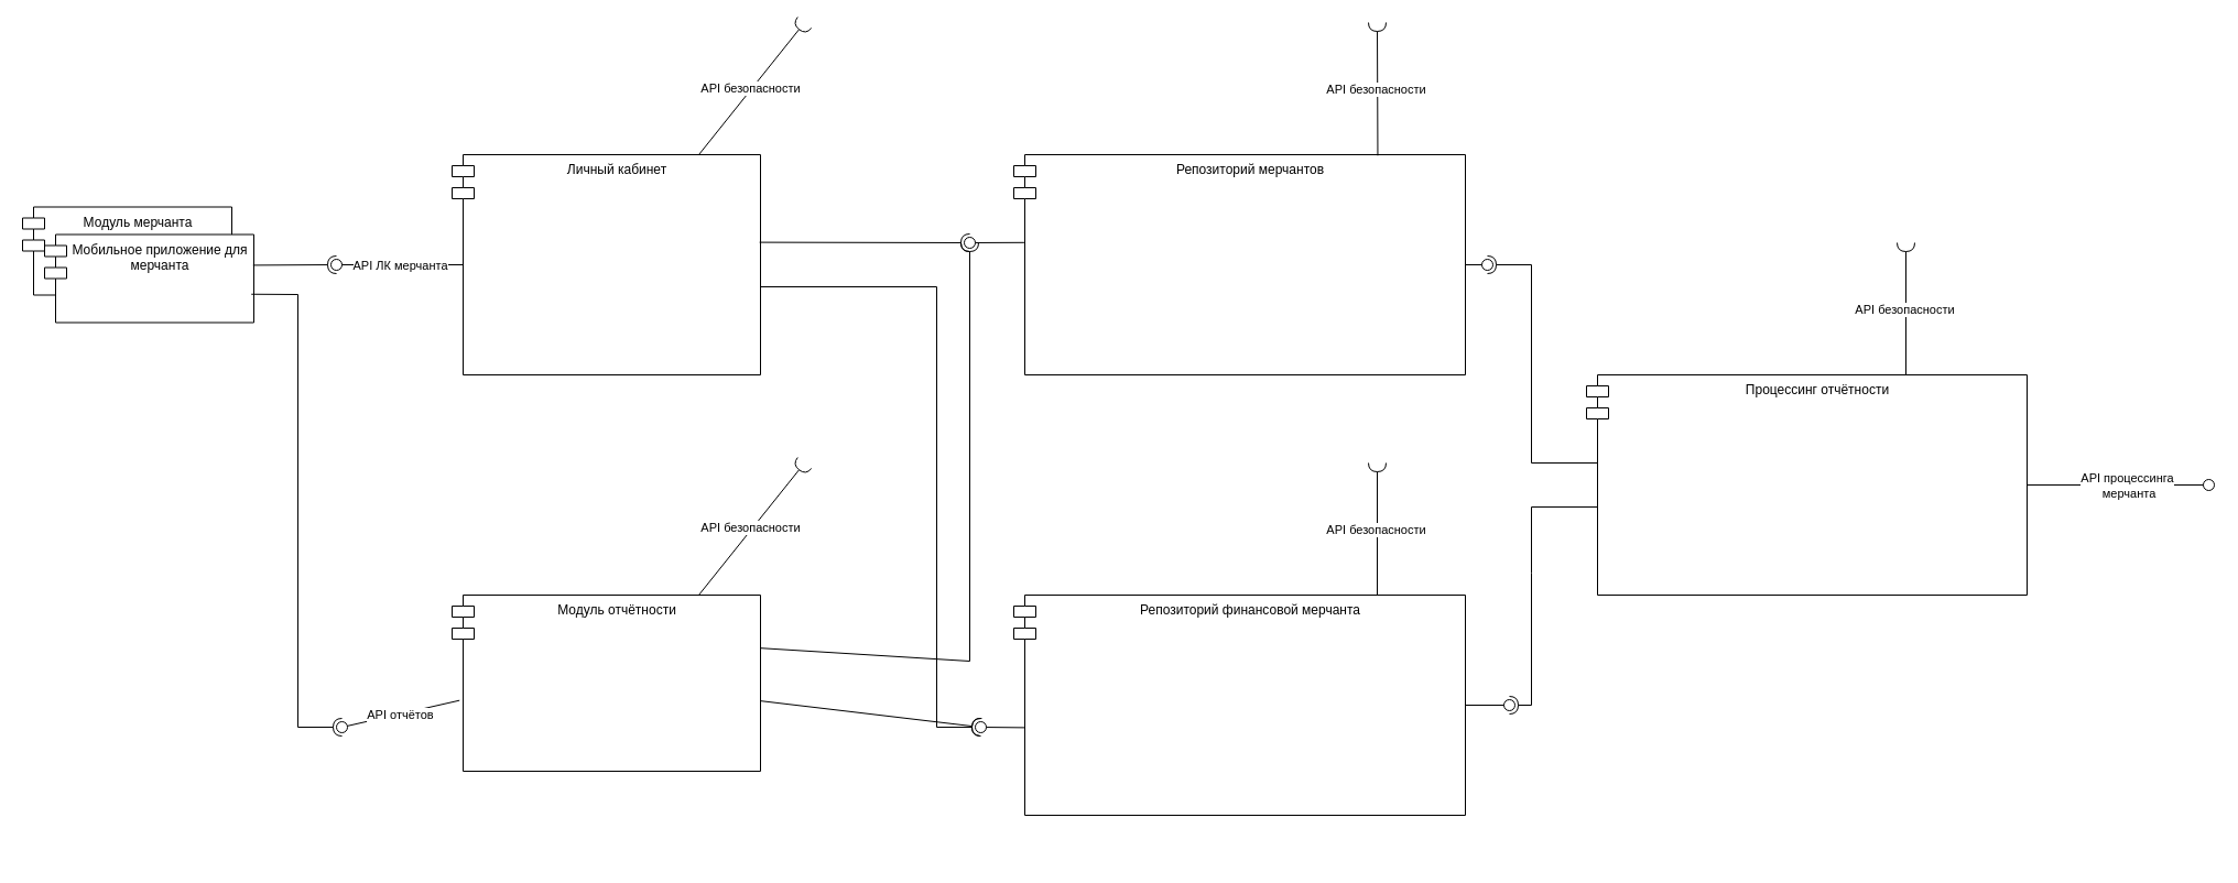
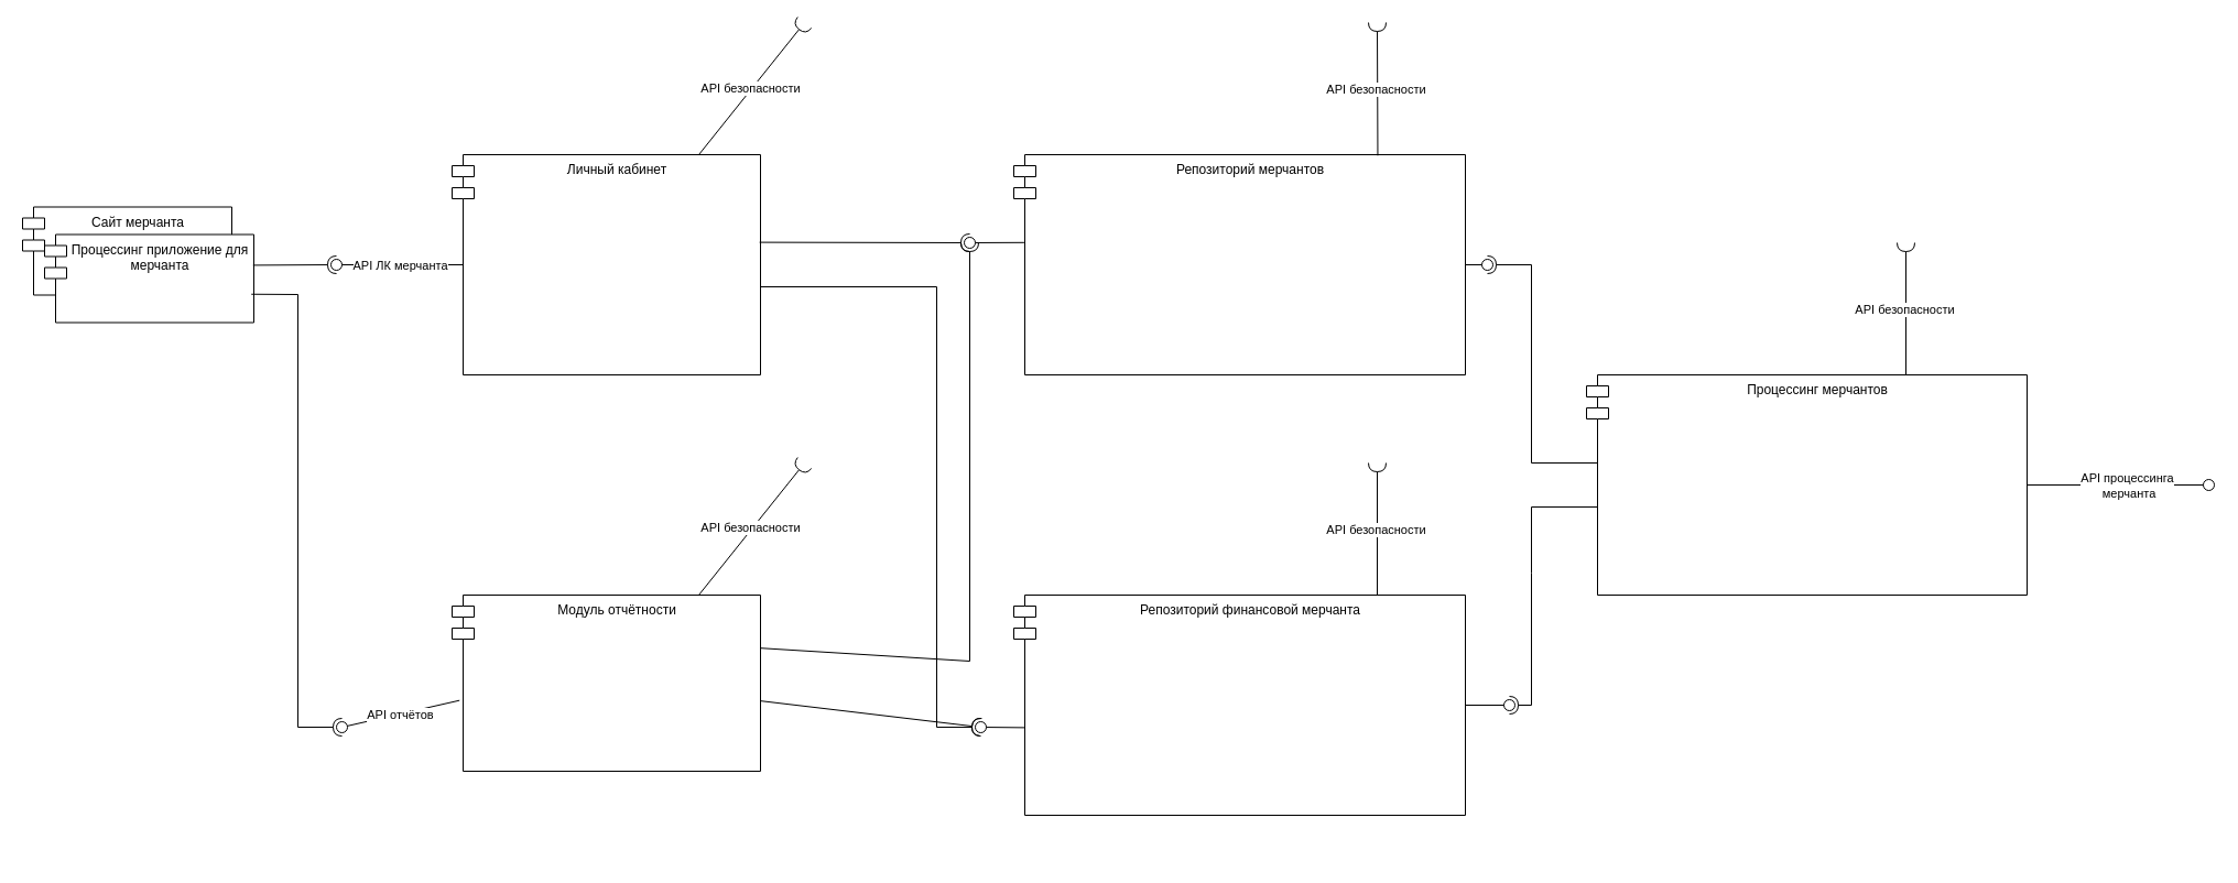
  <mxCell id="0" style=";html=1;" />
  <mxCell id="1" style=";html=1;" parent="0" />
  <mxCell id="2" value="Репозиторий мерчантов" style="shape=module;align=left;spacingLeft=20;align=center;verticalAlign=top;whiteSpace=wrap;html=1;" vertex="1" parent="1"><mxGeometry x="920" y="140" width="410" height="200" as="geometry" /></mxCell>
  <mxCell id="3" value="Личный кабинет" style="shape=module;align=left;spacingLeft=20;align=center;verticalAlign=top;whiteSpace=wrap;html=1;" vertex="1" parent="1"><mxGeometry x="410" y="140" width="280" height="200" as="geometry" /></mxCell>
  <mxCell id="4" value="Репозиторий финансовой мерчанта" style="shape=module;align=left;spacingLeft=20;align=center;verticalAlign=top;whiteSpace=wrap;html=1;" vertex="1" parent="1"><mxGeometry x="920" y="540" width="410" height="200" as="geometry" /></mxCell>
  <mxCell id="5" value="Модуль отчётности" style="shape=module;align=left;spacingLeft=20;align=center;verticalAlign=top;whiteSpace=wrap;html=1;" vertex="1" parent="1"><mxGeometry x="410" y="540" width="280" height="160" as="geometry" /></mxCell>
- <mxCell id="6" value="Процессинг отчётности" style="shape=module;align=left;spacingLeft=20;align=center;verticalAlign=top;whiteSpace=wrap;html=1;" vertex="1" parent="1"><mxGeometry x="1440" y="340" width="400" height="200" as="geometry" /></mxCell>
+ <mxCell id="6" value="Процессинг мерчантов" style="shape=module;align=left;spacingLeft=20;align=center;verticalAlign=top;whiteSpace=wrap;html=1;" vertex="1" parent="1"><mxGeometry x="1440" y="340" width="400" height="200" as="geometry" /></mxCell>
  <mxCell id="7" value="" style="rounded=0;orthogonalLoop=1;jettySize=auto;html=1;endArrow=halfCircle;endFill=0;endSize=6;strokeWidth=1;sketch=0;" edge="1" target="9" parent="1"><mxGeometry relative="1" as="geometry"><mxPoint x="1450" y="420" as="sourcePoint" /><Array as="points"><mxPoint x="1390" y="420" /><mxPoint x="1390" y="240" /></Array></mxGeometry></mxCell>
  <mxCell id="8" value="" style="rounded=0;orthogonalLoop=1;jettySize=auto;html=1;endArrow=oval;endFill=0;sketch=0;sourcePerimeterSpacing=0;targetPerimeterSpacing=0;endSize=10;" edge="1" target="9" parent="1"><mxGeometry relative="1" as="geometry"><mxPoint x="1330" y="240" as="sourcePoint" /></mxGeometry></mxCell>
  <mxCell id="9" value="" style="ellipse;whiteSpace=wrap;html=1;align=center;aspect=fixed;fillColor=none;strokeColor=none;resizable=0;perimeter=centerPerimeter;rotatable=0;allowArrows=0;points=[];outlineConnect=1;" vertex="1" parent="1"><mxGeometry x="1345" y="235" width="10" height="10" as="geometry" /></mxCell>
  <mxCell id="10" value="" style="rounded=0;orthogonalLoop=1;jettySize=auto;html=1;endArrow=halfCircle;endFill=0;endSize=6;strokeWidth=1;sketch=0;exitX=0.025;exitY=0.6;exitDx=0;exitDy=0;exitPerimeter=0;" edge="1" parent="1" source="6"><mxGeometry relative="1" as="geometry"><mxPoint x="1370" y="525" as="sourcePoint" /><mxPoint x="1370" y="640" as="targetPoint" /><Array as="points"><mxPoint x="1390" y="460" /><mxPoint x="1390" y="520" /><mxPoint x="1390" y="640" /></Array></mxGeometry></mxCell>
  <mxCell id="11" value="" style="rounded=0;orthogonalLoop=1;jettySize=auto;html=1;endArrow=oval;endFill=0;sketch=0;sourcePerimeterSpacing=0;targetPerimeterSpacing=0;endSize=10;exitX=1;exitY=0.5;exitDx=0;exitDy=0;" edge="1" parent="1" source="4"><mxGeometry relative="1" as="geometry"><mxPoint x="1330" y="525" as="sourcePoint" /><mxPoint x="1370" y="640" as="targetPoint" /></mxGeometry></mxCell>
  <mxCell id="12" value="" style="ellipse;whiteSpace=wrap;html=1;align=center;aspect=fixed;fillColor=none;strokeColor=none;resizable=0;perimeter=centerPerimeter;rotatable=0;allowArrows=0;points=[];outlineConnect=1;" vertex="1" parent="1"><mxGeometry x="1390" y="510" width="10" height="10" as="geometry" /></mxCell>
  <mxCell id="13" value="" style="rounded=0;orthogonalLoop=1;jettySize=auto;html=1;endArrow=halfCircle;endFill=0;endSize=6;strokeWidth=1;sketch=0;exitX=0.997;exitY=0.398;exitDx=0;exitDy=0;exitPerimeter=0;" edge="1" parent="1" source="3"><mxGeometry relative="1" as="geometry"><mxPoint x="900" y="250" as="sourcePoint" /><mxPoint x="880" y="220" as="targetPoint" /></mxGeometry></mxCell>
  <mxCell id="14" value="" style="rounded=0;orthogonalLoop=1;jettySize=auto;html=1;endArrow=oval;endFill=0;sketch=0;sourcePerimeterSpacing=0;targetPerimeterSpacing=0;endSize=10;exitX=0.023;exitY=0.399;exitDx=0;exitDy=0;exitPerimeter=0;" edge="1" parent="1" source="2"><mxGeometry relative="1" as="geometry"><mxPoint x="860" y="250" as="sourcePoint" /><mxPoint x="880" y="220" as="targetPoint" /></mxGeometry></mxCell>
  <mxCell id="15" value="" style="ellipse;whiteSpace=wrap;html=1;align=center;aspect=fixed;fillColor=none;strokeColor=none;resizable=0;perimeter=centerPerimeter;rotatable=0;allowArrows=0;points=[];outlineConnect=1;" vertex="1" parent="1"><mxGeometry x="875" y="245" width="10" height="10" as="geometry" /></mxCell>
  <mxCell id="16" value="" style="rounded=0;orthogonalLoop=1;jettySize=auto;html=1;endArrow=halfCircle;endFill=0;endSize=6;strokeWidth=1;sketch=0;exitX=1.001;exitY=0.6;exitDx=0;exitDy=0;exitPerimeter=0;" edge="1" parent="1" source="3"><mxGeometry relative="1" as="geometry"><mxPoint x="1100" y="375" as="sourcePoint" /><mxPoint x="890" y="660" as="targetPoint" /><Array as="points"><mxPoint x="850" y="260" /><mxPoint x="850" y="660" /></Array></mxGeometry></mxCell>
  <mxCell id="17" value="" style="rounded=0;orthogonalLoop=1;jettySize=auto;html=1;endArrow=oval;endFill=0;sketch=0;sourcePerimeterSpacing=0;targetPerimeterSpacing=0;endSize=10;exitX=0.024;exitY=0.602;exitDx=0;exitDy=0;exitPerimeter=0;" edge="1" parent="1" source="4"><mxGeometry relative="1" as="geometry"><mxPoint x="929" y="498" as="sourcePoint" /><mxPoint x="890" y="660" as="targetPoint" /></mxGeometry></mxCell>
  <mxCell id="18" value="" style="ellipse;whiteSpace=wrap;html=1;align=center;aspect=fixed;fillColor=none;strokeColor=none;resizable=0;perimeter=centerPerimeter;rotatable=0;allowArrows=0;points=[];outlineConnect=1;" vertex="1" parent="1"><mxGeometry x="885" y="490" width="10" height="10" as="geometry" /></mxCell>
  <mxCell id="19" value="" style="ellipse;whiteSpace=wrap;html=1;align=center;aspect=fixed;fillColor=none;strokeColor=none;resizable=0;perimeter=centerPerimeter;rotatable=0;allowArrows=0;points=[];outlineConnect=1;" vertex="1" parent="1"><mxGeometry x="830" y="610" width="10" height="10" as="geometry" /></mxCell>
  <mxCell id="20" value="" style="rounded=0;orthogonalLoop=1;jettySize=auto;html=1;endArrow=halfCircle;endFill=0;endSize=6;strokeWidth=1;sketch=0;exitX=1.001;exitY=0.601;exitDx=0;exitDy=0;exitPerimeter=0;" edge="1" parent="1" source="5"><mxGeometry relative="1" as="geometry"><mxPoint x="875" y="615" as="sourcePoint" /><mxPoint x="890" y="660" as="targetPoint" /><Array as="points" /></mxGeometry></mxCell>
  <mxCell id="21" value="" style="ellipse;whiteSpace=wrap;html=1;align=center;aspect=fixed;fillColor=none;strokeColor=none;resizable=0;perimeter=centerPerimeter;rotatable=0;allowArrows=0;points=[];outlineConnect=1;" vertex="1" parent="1"><mxGeometry x="850" y="610" width="10" height="10" as="geometry" /></mxCell>
  <mxCell id="22" value="" style="rounded=0;orthogonalLoop=1;jettySize=auto;html=1;endArrow=halfCircle;endFill=0;endSize=6;strokeWidth=1;sketch=0;exitX=0.999;exitY=0.301;exitDx=0;exitDy=0;exitPerimeter=0;" edge="1" parent="1" source="5"><mxGeometry relative="1" as="geometry"><mxPoint x="890" y="775" as="sourcePoint" /><mxPoint x="880" y="220" as="targetPoint" /><Array as="points"><mxPoint x="880" y="600" /></Array></mxGeometry></mxCell>
  <mxCell id="23" value="" style="ellipse;whiteSpace=wrap;html=1;align=center;aspect=fixed;fillColor=none;strokeColor=none;resizable=0;perimeter=centerPerimeter;rotatable=0;allowArrows=0;points=[];outlineConnect=1;" vertex="1" parent="1"><mxGeometry x="865" y="770" width="10" height="10" as="geometry" /></mxCell>
  <mxCell id="24" value="" style="rounded=0;orthogonalLoop=1;jettySize=auto;html=1;endArrow=halfCircle;endFill=0;endSize=6;strokeWidth=1;sketch=0;exitX=0.806;exitY=0.004;exitDx=0;exitDy=0;exitPerimeter=0;" edge="1" parent="1" source="2"><mxGeometry relative="1" as="geometry"><mxPoint x="1640" y="595" as="sourcePoint" /><mxPoint x="1250" y="20" as="targetPoint" /></mxGeometry></mxCell>
  <mxCell id="25" value="API безопасности" style="edgeLabel;html=1;align=center;verticalAlign=middle;resizable=0;points=[];" vertex="1" connectable="0" parent="24"><mxGeometry x="-0.001" y="2" relative="1" as="geometry"><mxPoint as="offset" /></mxGeometry></mxCell>
  <mxCell id="26" value="" style="ellipse;whiteSpace=wrap;html=1;align=center;aspect=fixed;fillColor=none;strokeColor=none;resizable=0;perimeter=centerPerimeter;rotatable=0;allowArrows=0;points=[];outlineConnect=1;" vertex="1" parent="1"><mxGeometry x="1515" y="590" width="10" height="10" as="geometry" /></mxCell>
  <mxCell id="27" value="" style="rounded=0;orthogonalLoop=1;jettySize=auto;html=1;endArrow=halfCircle;endFill=0;endSize=6;strokeWidth=1;sketch=0;" edge="1" parent="1"><mxGeometry relative="1" as="geometry"><mxPoint x="1250" y="540" as="sourcePoint" /><mxPoint x="1250" y="420" as="targetPoint" /></mxGeometry></mxCell>
  <mxCell id="28" value="API безопасности" style="edgeLabel;html=1;align=center;verticalAlign=middle;resizable=0;points=[];" vertex="1" connectable="0" parent="27"><mxGeometry x="-0.001" y="2" relative="1" as="geometry"><mxPoint as="offset" /></mxGeometry></mxCell>
  <mxCell id="29" value="" style="rounded=0;orthogonalLoop=1;jettySize=auto;html=1;endArrow=halfCircle;endFill=0;endSize=6;strokeWidth=1;sketch=0;exitX=0.799;exitY=0.002;exitDx=0;exitDy=0;exitPerimeter=0;" edge="1" parent="1" source="3"><mxGeometry relative="1" as="geometry"><mxPoint x="1300" y="181" as="sourcePoint" /><mxPoint x="730" y="20" as="targetPoint" /></mxGeometry></mxCell>
  <mxCell id="30" value="API безопасности" style="edgeLabel;html=1;align=center;verticalAlign=middle;resizable=0;points=[];" vertex="1" connectable="0" parent="29"><mxGeometry x="-0.001" y="2" relative="1" as="geometry"><mxPoint as="offset" /></mxGeometry></mxCell>
  <mxCell id="31" value="" style="rounded=0;orthogonalLoop=1;jettySize=auto;html=1;endArrow=halfCircle;endFill=0;endSize=6;strokeWidth=1;sketch=0;exitX=0.799;exitY=0.002;exitDx=0;exitDy=0;exitPerimeter=0;" edge="1" parent="1" source="5"><mxGeometry relative="1" as="geometry"><mxPoint x="750" y="521" as="sourcePoint" /><mxPoint x="730" y="420" as="targetPoint" /></mxGeometry></mxCell>
  <mxCell id="32" value="API безопасности" style="edgeLabel;html=1;align=center;verticalAlign=middle;resizable=0;points=[];" vertex="1" connectable="0" parent="31"><mxGeometry x="-0.001" y="2" relative="1" as="geometry"><mxPoint as="offset" /></mxGeometry></mxCell>
  <mxCell id="33" value="" style="rounded=0;orthogonalLoop=1;jettySize=auto;html=1;endArrow=halfCircle;endFill=0;endSize=6;strokeWidth=1;sketch=0;exitX=0.725;exitY=0.001;exitDx=0;exitDy=0;exitPerimeter=0;" edge="1" parent="1" source="6"><mxGeometry relative="1" as="geometry"><mxPoint x="1730" y="320" as="sourcePoint" /><mxPoint x="1730" y="220" as="targetPoint" /></mxGeometry></mxCell>
  <mxCell id="34" value="API безопасности" style="edgeLabel;html=1;align=center;verticalAlign=middle;resizable=0;points=[];" vertex="1" connectable="0" parent="33"><mxGeometry x="-0.001" y="2" relative="1" as="geometry"><mxPoint as="offset" /></mxGeometry></mxCell>
  <mxCell id="35" value="" style="rounded=0;orthogonalLoop=1;jettySize=auto;html=1;endArrow=oval;endFill=0;sketch=0;sourcePerimeterSpacing=0;targetPerimeterSpacing=0;endSize=10;exitX=0;exitY=0.5;exitDx=10;exitDy=0;exitPerimeter=0;" edge="1" target="37" parent="1" source="3"><mxGeometry relative="1" as="geometry"><mxPoint x="380" y="405" as="sourcePoint" /></mxGeometry></mxCell>
  <mxCell id="36" value="API ЛК мерчанта" style="edgeLabel;html=1;align=center;verticalAlign=middle;resizable=0;points=[];" vertex="1" connectable="0" parent="35"><mxGeometry x="0.016" relative="1" as="geometry"><mxPoint as="offset" /></mxGeometry></mxCell>
  <mxCell id="37" value="" style="ellipse;whiteSpace=wrap;html=1;align=center;aspect=fixed;fillColor=none;strokeColor=none;resizable=0;perimeter=centerPerimeter;rotatable=0;allowArrows=0;points=[];outlineConnect=1;" vertex="1" parent="1"><mxGeometry x="300" y="235" width="10" height="10" as="geometry" /></mxCell>
- <mxCell id="38" value="Модуль мерчанта" style="shape=module;align=left;spacingLeft=20;align=center;verticalAlign=top;whiteSpace=wrap;html=1;" vertex="1" parent="1"><mxGeometry x="20" y="187.5" width="190" height="80" as="geometry" /></mxCell>
- <mxCell id="39" value="Мобильное приложение для мерчанта" style="shape=module;align=left;spacingLeft=20;align=center;verticalAlign=top;whiteSpace=wrap;html=1;" vertex="1" parent="1"><mxGeometry x="40" y="212.5" width="190" height="80" as="geometry" /></mxCell>
+ <mxCell id="38" value="Сайт мерчанта" style="shape=module;align=left;spacingLeft=20;align=center;verticalAlign=top;whiteSpace=wrap;html=1;" vertex="1" parent="1"><mxGeometry x="20" y="187.5" width="190" height="80" as="geometry" /></mxCell>
+ <mxCell id="39" value="Процессинг приложение для мерчанта" style="shape=module;align=left;spacingLeft=20;align=center;verticalAlign=top;whiteSpace=wrap;html=1;" vertex="1" parent="1"><mxGeometry x="40" y="212.5" width="190" height="80" as="geometry" /></mxCell>
  <mxCell id="40" value="" style="rounded=0;orthogonalLoop=1;jettySize=auto;html=1;endArrow=halfCircle;endFill=0;endSize=6;strokeWidth=1;sketch=0;exitX=0.996;exitY=0.349;exitDx=0;exitDy=0;exitPerimeter=0;" edge="1" target="41" parent="1" source="39"><mxGeometry relative="1" as="geometry"><mxPoint x="270" y="405" as="sourcePoint" /></mxGeometry></mxCell>
  <mxCell id="41" value="" style="ellipse;whiteSpace=wrap;html=1;align=center;aspect=fixed;fillColor=none;strokeColor=none;resizable=0;perimeter=centerPerimeter;rotatable=0;allowArrows=0;points=[];outlineConnect=1;" vertex="1" parent="1"><mxGeometry x="300" y="235" width="10" height="10" as="geometry" /></mxCell>
  <mxCell id="42" value="" style="rounded=0;orthogonalLoop=1;jettySize=auto;html=1;endArrow=oval;endFill=0;sketch=0;sourcePerimeterSpacing=0;targetPerimeterSpacing=0;endSize=10;exitX=0.024;exitY=0.598;exitDx=0;exitDy=0;exitPerimeter=0;" edge="1" parent="1" source="5"><mxGeometry relative="1" as="geometry"><mxPoint x="461" y="360" as="sourcePoint" /><mxPoint x="310" y="660" as="targetPoint" /></mxGeometry></mxCell>
  <mxCell id="43" value="API отчётов" style="edgeLabel;html=1;align=center;verticalAlign=middle;resizable=0;points=[];" vertex="1" connectable="0" parent="42"><mxGeometry x="0.016" relative="1" as="geometry"><mxPoint as="offset" /></mxGeometry></mxCell>
  <mxCell id="44" value="" style="rounded=0;orthogonalLoop=1;jettySize=auto;html=1;endArrow=halfCircle;endFill=0;endSize=6;strokeWidth=1;sketch=0;exitX=0.988;exitY=0.678;exitDx=0;exitDy=0;exitPerimeter=0;" edge="1" parent="1" source="39"><mxGeometry relative="1" as="geometry"><mxPoint x="270" y="360" as="sourcePoint" /><mxPoint x="310" y="660" as="targetPoint" /><Array as="points"><mxPoint x="270" y="267" /><mxPoint x="270" y="660" /></Array></mxGeometry></mxCell>
  <mxCell id="45" value="" style="rounded=0;orthogonalLoop=1;jettySize=auto;html=1;endArrow=oval;endFill=0;sketch=0;sourcePerimeterSpacing=0;targetPerimeterSpacing=0;endSize=10;exitX=1;exitY=0.5;exitDx=0;exitDy=0;" edge="1" target="47" parent="1" source="6"><mxGeometry relative="1" as="geometry"><mxPoint x="1950" y="445" as="sourcePoint" /></mxGeometry></mxCell>
  <mxCell id="46" value="API процессинга&lt;div&gt;&amp;nbsp;мерчанта&lt;/div&gt;" style="edgeLabel;html=1;align=center;verticalAlign=middle;resizable=0;points=[];" vertex="1" connectable="0" parent="45"><mxGeometry x="0.341" relative="1" as="geometry"><mxPoint x="-21" as="offset" /></mxGeometry></mxCell>
  <mxCell id="47" value="" style="ellipse;whiteSpace=wrap;html=1;align=center;aspect=fixed;fillColor=none;strokeColor=none;resizable=0;perimeter=centerPerimeter;rotatable=0;allowArrows=0;points=[];outlineConnect=1;" vertex="1" parent="1"><mxGeometry x="2000" y="435" width="10" height="10" as="geometry" /></mxCell>
